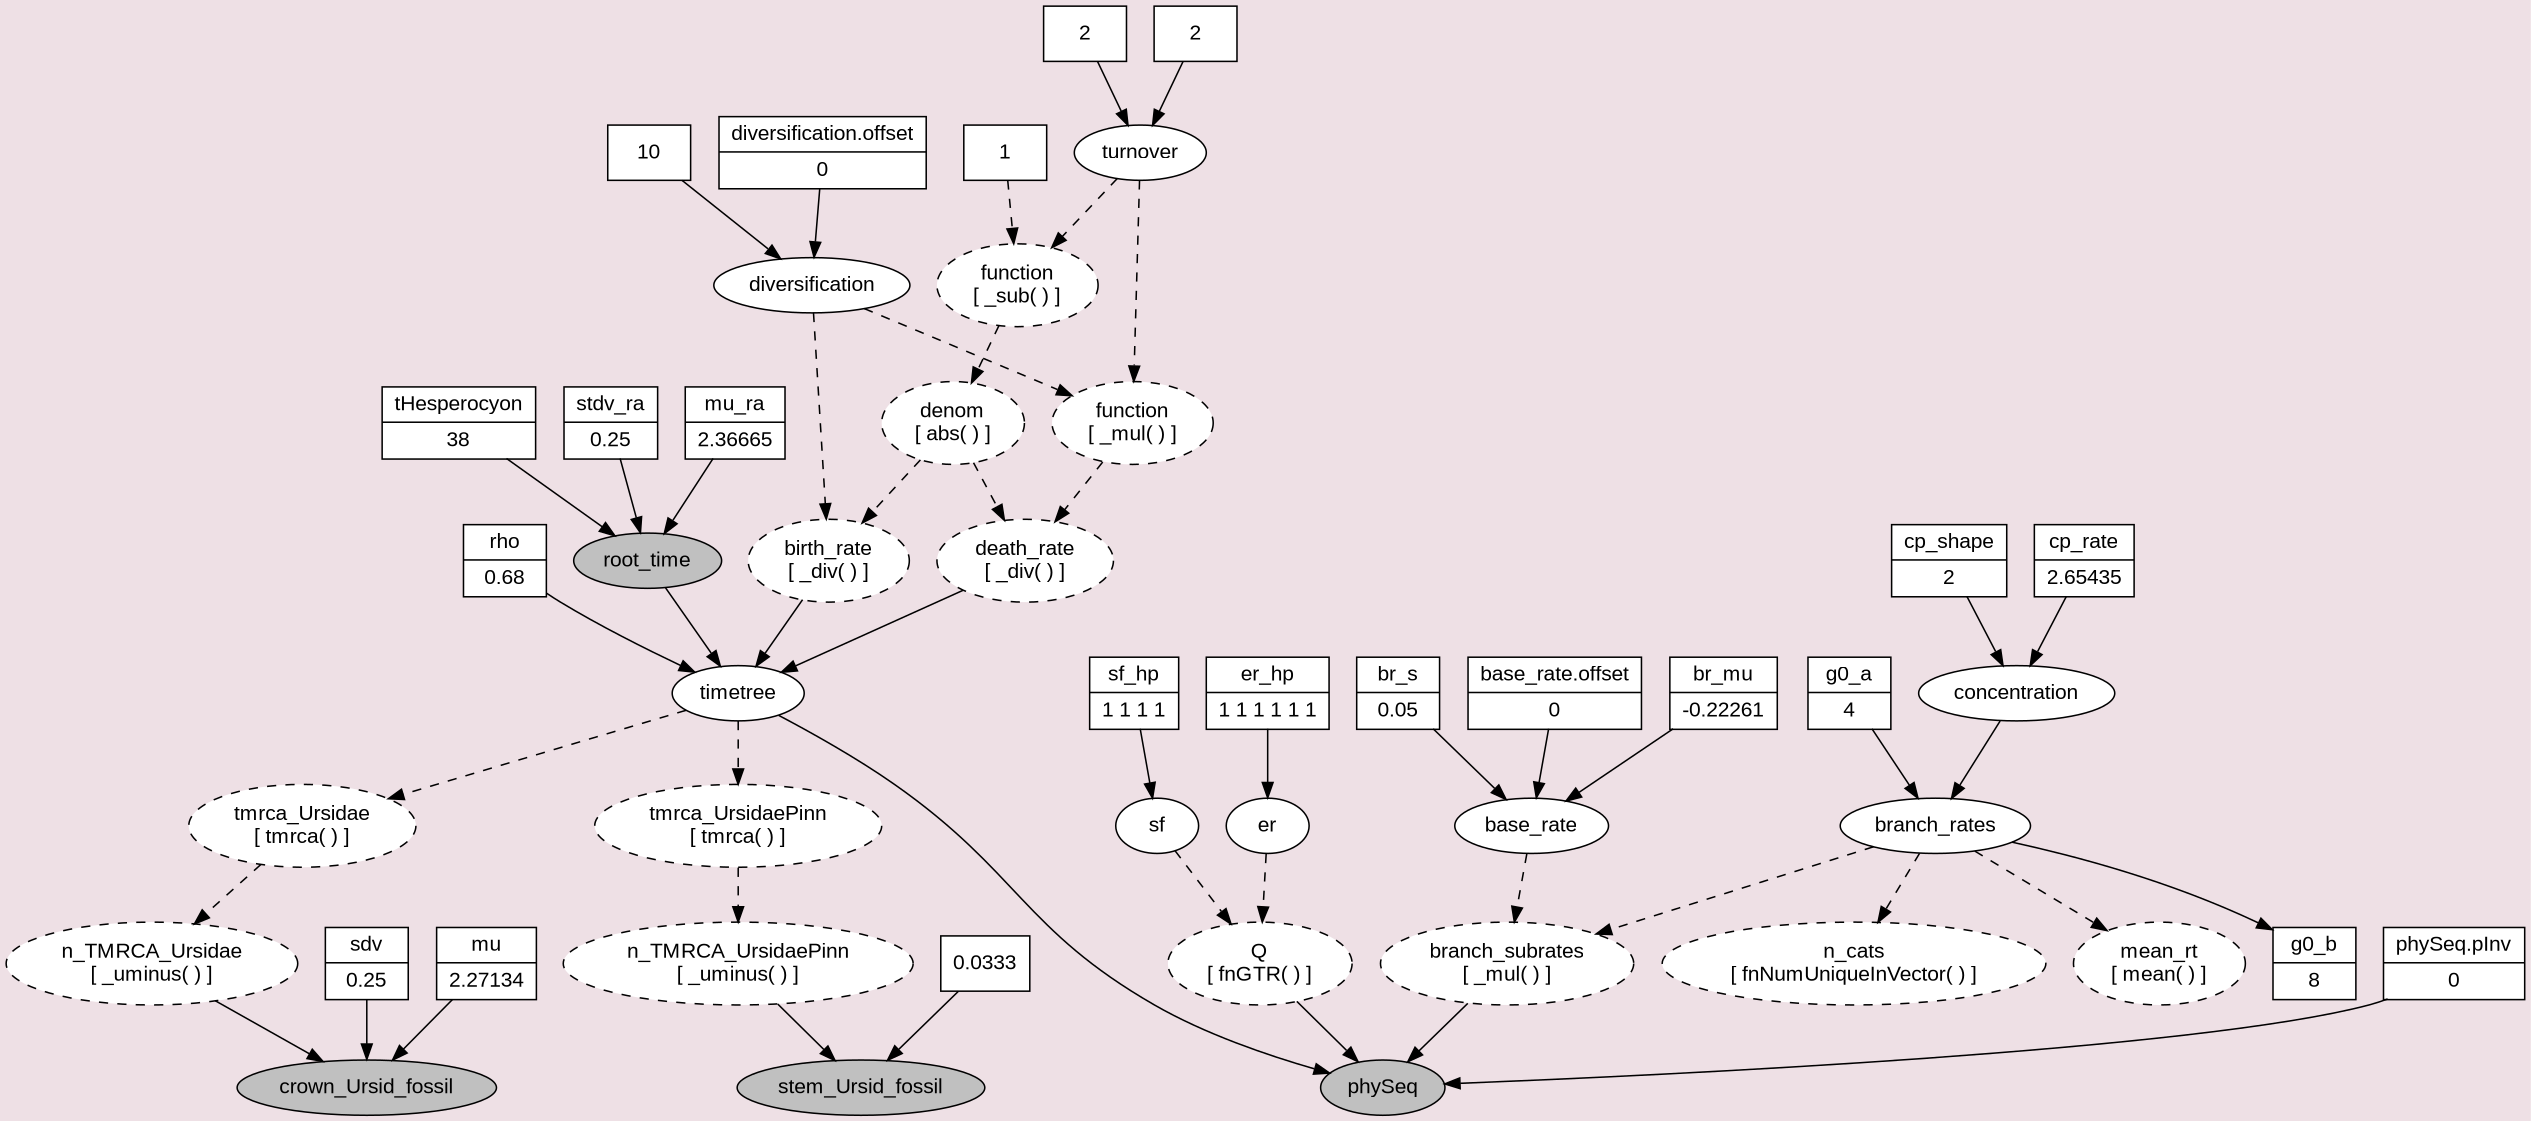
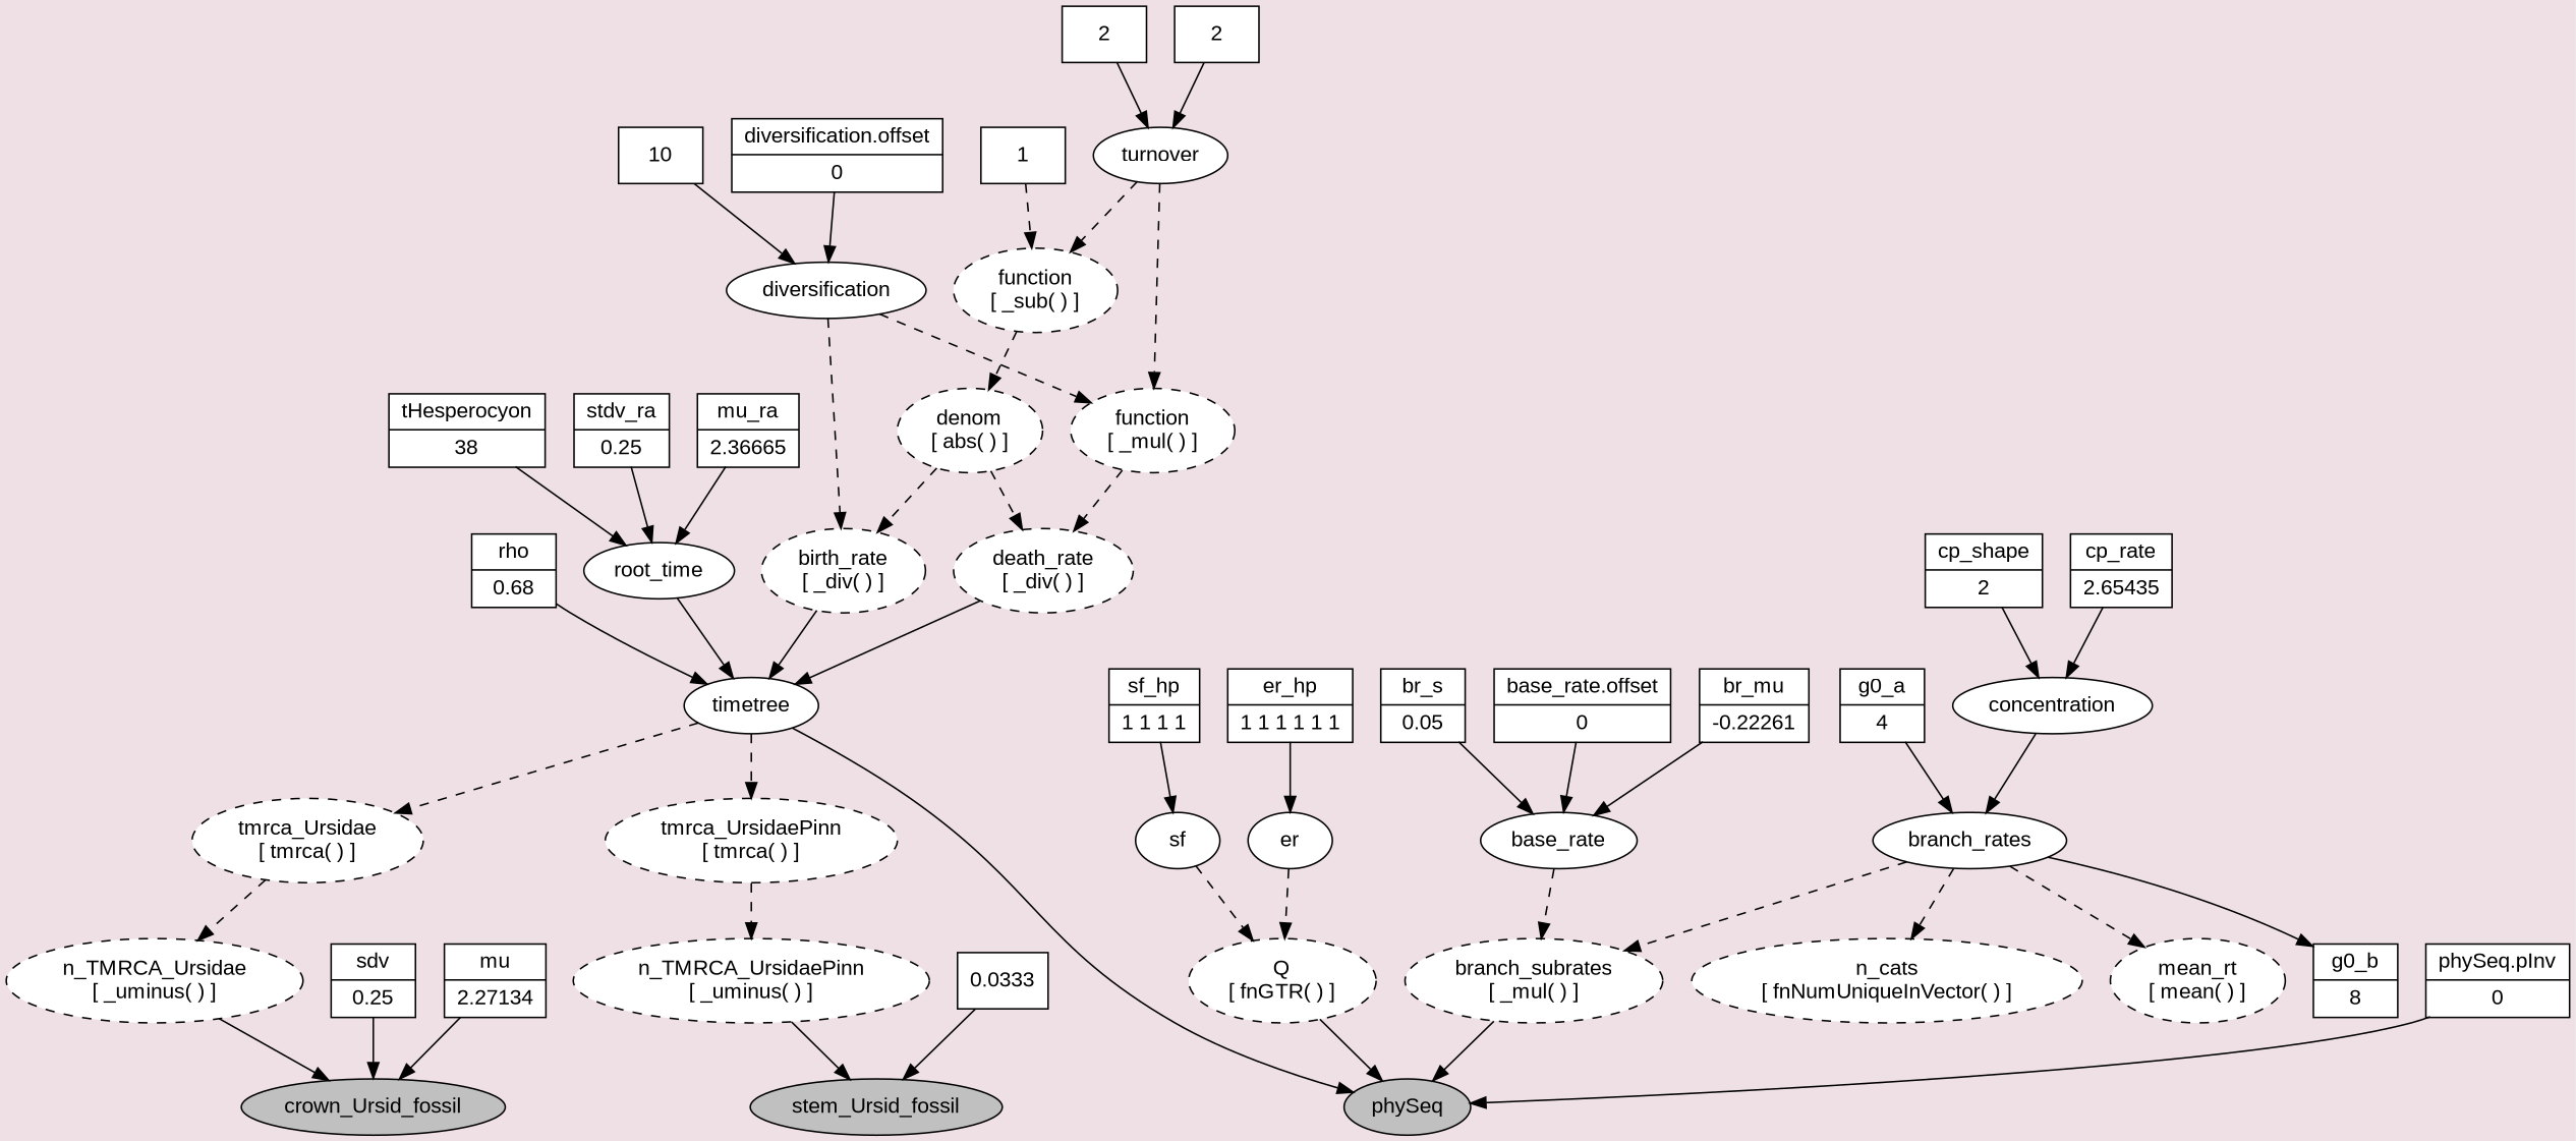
  digraph {
    bgcolor=lavenderblush2
    fontname="Liberation Sans"
    node [fillcolor=white fontname="Liberation Sans" shape=oval style=filled]
    edge [fontname="Liberation Sans"]
    n1 [fillcolor=gray label=phySeq]
    n2 [fillcolor=gray label=crown_Ursid_fossil]
    n3 [fillcolor=gray label=stem_Ursid_fossil]
    n4 [label="{er_hp|1 1 1 1 1 1}" shape=record]
    n5 [label=er]
    n6 [label="Q\n[ fnGTR( ) ]" style="dashed,filled"]
    n7 [label=sf]
    n8 [label="{sf_hp|1 1 1 1}" shape=record]
    n9 [label=timetree]
    n10 [label="tmrca_Ursidae\n[ tmrca( ) ]" style="dashed,filled"]
    n11 [label="tmrca_UrsidaePinn\n[ tmrca( ) ]" style="dashed,filled"]
    n12 [label="n_TMRCA_Ursidae\n[ _uminus( ) ]" style="dashed,filled"]
    n13 [label="n_TMRCA_UrsidaePinn\n[ _uminus( ) ]" style="dashed,filled"]
    n14 [label="birth_rate\n[ _div( ) ]" style="dashed,filled"]
    n15 [label=diversification]
    n16 [label="function\n[ _mul( ) ]" style="dashed,filled"]
    n17 [label="death_rate\n[ _div( ) ]" style="dashed,filled"]
    n18 [label="{diversification.offset|0}" shape=record]
    n19 [label=10 shape=box]
    n20 [label=turnover]
    n21 [label="function\n[ _sub( ) ]" style="dashed,filled"]
    n22 [label="denom\n[ abs( ) ]" style="dashed,filled"]
    n23 [label=2 shape=box]
    n24 [label=2 shape=box]
    n25 [label=1 shape=box]
    n26 [label="{rho|0.68}" shape=record]
-   n27 [fillcolor=gray label=root_time]
+   n27 [label=root_time]
    n28 [label="{tHesperocyon|38}" shape=record]
    n29 [label="{stdv_ra|0.25}" shape=record]
    n30 [label="{mu_ra|2.36665}" shape=record]
    n31 [label="{sdv|0.25}" shape=record]
    n32 [label="{mu|2.27134}" shape=record]
    n33 [label=0.0333 shape=box]
    n34 [label="branch_subrates\n[ _mul( ) ]" style="dashed,filled"]
    n35 [label=base_rate]
    n36 [label="{br_s|0.05}" shape=record]
    n37 [label="{base_rate.offset|0}" shape=record]
    n38 [label="{br_mu|-0.22261}" shape=record]
    n39 [label=branch_rates]
    n40 [label="n_cats\n[ fnNumUniqueInVector( ) ]" style="dashed,filled"]
    n41 [label="mean_rt\n[ mean( ) ]" style="dashed,filled"]
    n42 [label="{g0_b|8}" shape=record]
    n43 [label="{g0_a|4}" shape=record]
    n44 [label=concentration]
    n45 [label="{cp_shape|2}" shape=record]
    n46 [label="{cp_rate|2.65435}" shape=record]
    n47 [label="{phySeq.pInv|0}" shape=record]
    subgraph sub_1 {
      rank=same
      n1
      n2
      n3
    }
    n4 -> n5
    n5 -> n6 [style=dashed]
    n6 -> n1
    n7 -> n6 [style=dashed]
    n8 -> n7
    n9 -> n1
    n9 -> n10 [style=dashed]
    n9 -> n11 [style=dashed]
    n10 -> n12 [style=dashed]
    n11 -> n13 [style=dashed]
    n12 -> n2
    n13 -> n3
    n14 -> n9
    n15 -> n14 [style=dashed]
    n15 -> n16 [style=dashed]
    n16 -> n17 [style=dashed]
    n17 -> n9
    n18 -> n15
    n19 -> n15
    n20 -> n16 [style=dashed]
    n20 -> n21 [style=dashed]
    n21 -> n22 [style=dashed]
    n22 -> n14 [style=dashed]
    n22 -> n17 [style=dashed]
    n23 -> n20
    n24 -> n20
    n25 -> n21 [style=dashed]
    n26 -> n9
    n27 -> n9
    n28 -> n27
    n29 -> n27
    n30 -> n27
    n31 -> n2
    n32 -> n2
    n33 -> n3
    n34 -> n1
    n35 -> n34 [style=dashed]
    n36 -> n35
    n37 -> n35
    n38 -> n35
    n39 -> n34 [style=dashed]
    n39 -> n40 [style=dashed]
    n39 -> n41 [style=dashed]
    n39 -> n42
    n43 -> n39
    n44 -> n39
    n45 -> n44
    n46 -> n44
    n47 -> n1
  }
